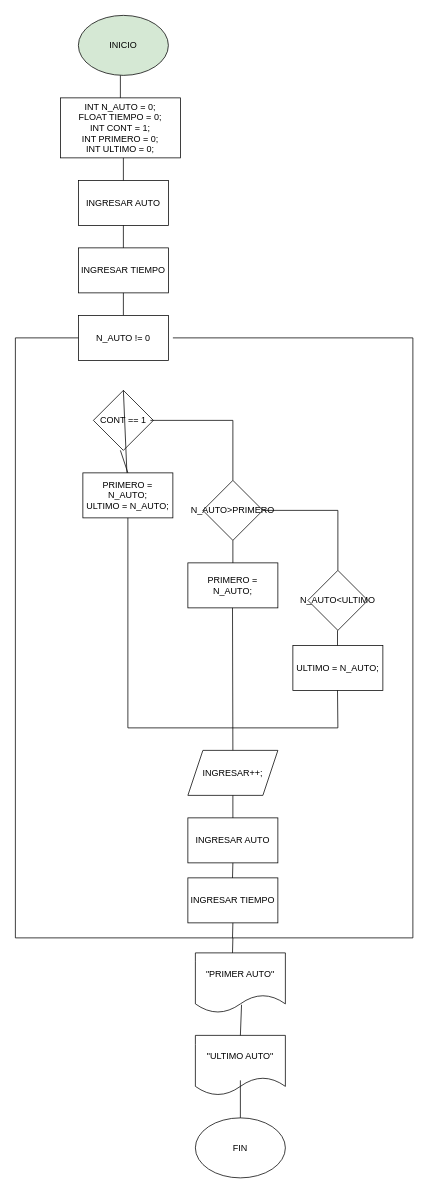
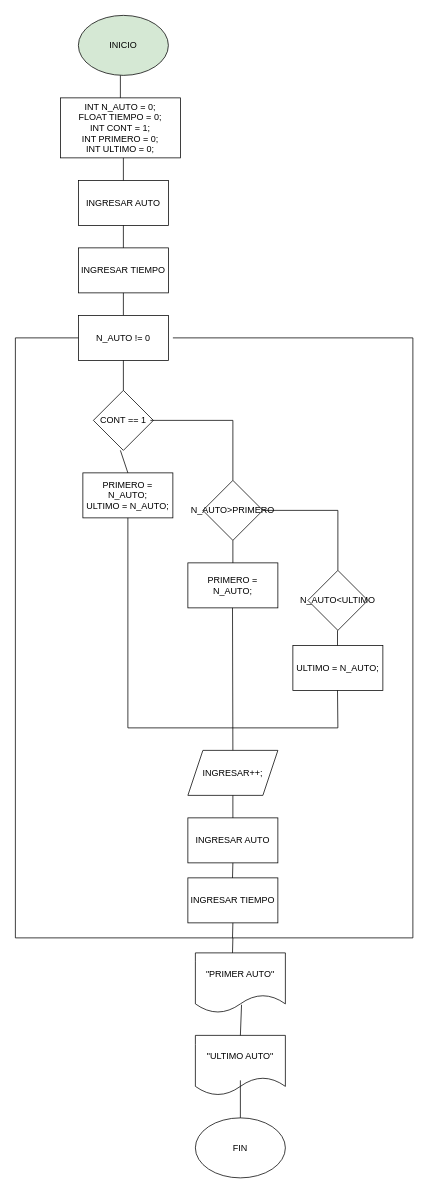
  <mxCell id="0" />
  <mxCell id="1" parent="0" />
  <mxCell id="2" value="INICIO" style="ellipse;whiteSpace=wrap;html=1;fillColor=#d5e8d4;" vertex="1" parent="1"><mxGeometry x="104" y="20" width="120" height="80" as="geometry" /></mxCell>
  <mxCell id="3" value="INT N_AUTO = 0;&lt;br&gt;FLOAT TIEMPO = 0;&lt;br&gt;INT CONT = 1;&lt;br&gt;INT PRIMERO = 0;&lt;br&gt;INT ULTIMO = 0;&lt;br&gt;" style="rounded=0;whiteSpace=wrap;html=1;" vertex="1" parent="1"><mxGeometry x="80" width="160" height="80" as="geometry" y="130" /></mxCell>
  <mxCell id="4" value="" style="endArrow=none;html=1;rounded=0;exitX=0.5;exitY=0;exitDx=0;exitDy=0;" edge="1" parent="1" source="3"><mxGeometry width="50" height="50" relative="1" as="geometry"><mxPoint x="110" y="150" as="sourcePoint" /><mxPoint x="160" y="100" as="targetPoint" /></mxGeometry></mxCell>
  <mxCell id="5" value="INGRESAR AUTO" style="rounded=0;whiteSpace=wrap;html=1;" vertex="1" parent="1"><mxGeometry x="104" y="240" width="120" height="60" as="geometry" /></mxCell>
  <mxCell id="6" value="INGRESAR TIEMPO" style="rounded=0;whiteSpace=wrap;html=1;" vertex="1" parent="1"><mxGeometry x="104" y="330" width="120" height="60" as="geometry" /></mxCell>
  <mxCell id="7" value="" style="endArrow=none;html=1;rounded=0;exitX=0.5;exitY=0;exitDx=0;exitDy=0;" edge="1" parent="1" source="5"><mxGeometry width="50" height="50" relative="1" as="geometry"><mxPoint x="120" y="260" as="sourcePoint" /><mxPoint x="164" y="210" as="targetPoint" /></mxGeometry></mxCell>
  <mxCell id="8" value="" style="endArrow=none;html=1;rounded=0;exitX=0.5;exitY=0;exitDx=0;exitDy=0;" edge="1" parent="1"><mxGeometry width="50" height="50" relative="1" as="geometry"><mxPoint x="164" y="330" as="sourcePoint" /><mxPoint x="164" y="300" as="targetPoint" /></mxGeometry></mxCell>
  <mxCell id="9" value="" style="endArrow=none;html=1;rounded=0;" edge="1" parent="1"><mxGeometry width="50" height="50" relative="1" as="geometry"><mxPoint x="164" y="420" as="sourcePoint" /><mxPoint x="164" y="390" as="targetPoint" /></mxGeometry></mxCell>
  <mxCell id="10" value="N_AUTO != 0" style="rounded=0;whiteSpace=wrap;html=1;" vertex="1" parent="1"><mxGeometry x="104" y="420" width="120" height="60" as="geometry" /></mxCell>
  <mxCell id="11" value="CONT == 1" style="rhombus;whiteSpace=wrap;html=1;" vertex="1" parent="1"><mxGeometry x="124" y="520" width="80" height="80" as="geometry" /></mxCell>
- <mxCell id="12" value="" style="endArrow=none;html=1;rounded=0;exitX=0.5;exitY=0;exitDx=0;exitDy=0;" edge="1" parent="1" source="11" target="13"><mxGeometry width="50" height="50" relative="1" as="geometry"><mxPoint x="120" y="530" as="sourcePoint" /><mxPoint x="170" y="480" as="targetPoint" /></mxGeometry></mxCell>
+ <mxCell id="12" value="" style="endArrow=none;html=1;rounded=0;exitX=0.5;exitY=0;exitDx=0;exitDy=0;entryX=0.5;entryY=1;entryDx=0;entryDy=0;" edge="1" parent="1" source="11" target="10"><mxGeometry width="50" height="50" relative="1" as="geometry"><mxPoint x="120" y="530" as="sourcePoint" /><mxPoint x="170" y="480" as="targetPoint" /></mxGeometry></mxCell>
  <mxCell id="13" value="PRIMERO = N_AUTO;&lt;br&gt;ULTIMO = N_AUTO;" style="rounded=0;whiteSpace=wrap;html=1;" vertex="1" parent="1"><mxGeometry x="110" y="630" width="120" height="60" as="geometry" /></mxCell>
  <mxCell id="14" value="" style="endArrow=none;html=1;rounded=0;exitX=0.5;exitY=0;exitDx=0;exitDy=0;" edge="1" parent="1" source="13"><mxGeometry width="50" height="50" relative="1" as="geometry"><mxPoint x="110" y="650" as="sourcePoint" /><mxPoint x="160" y="600" as="targetPoint" /></mxGeometry></mxCell>
  <mxCell id="15" value="" style="endArrow=none;html=1;rounded=0;" edge="1" parent="1"><mxGeometry width="50" height="50" relative="1" as="geometry"><mxPoint x="200" y="560" as="sourcePoint" /><mxPoint x="310" y="640" as="targetPoint" /><Array as="points"><mxPoint x="310" y="560" /></Array></mxGeometry></mxCell>
  <mxCell id="16" value="N_AUTO&amp;gt;PRIMERO" style="rhombus;whiteSpace=wrap;html=1;" vertex="1" parent="1"><mxGeometry x="270" y="640" width="80" height="80" as="geometry" /></mxCell>
  <mxCell id="17" value="PRIMERO = N_AUTO;" style="rounded=0;whiteSpace=wrap;html=1;" vertex="1" parent="1"><mxGeometry x="250" y="750" width="120" height="60" as="geometry" /></mxCell>
  <mxCell id="18" value="" style="endArrow=none;html=1;rounded=0;exitX=0.5;exitY=0;exitDx=0;exitDy=0;" edge="1" parent="1" source="17"><mxGeometry width="50" height="50" relative="1" as="geometry"><mxPoint x="260" y="770" as="sourcePoint" /><mxPoint x="310" y="720" as="targetPoint" /></mxGeometry></mxCell>
  <mxCell id="19" value="" style="endArrow=none;html=1;rounded=0;" edge="1" parent="1"><mxGeometry width="50" height="50" relative="1" as="geometry"><mxPoint x="350" y="680" as="sourcePoint" /><mxPoint x="450" y="760" as="targetPoint" /><Array as="points"><mxPoint x="450" y="680" /></Array></mxGeometry></mxCell>
  <mxCell id="20" value="N_AUTO&amp;lt;ULTIMO" style="rhombus;whiteSpace=wrap;html=1;" vertex="1" parent="1"><mxGeometry x="410" y="760" width="80" height="80" as="geometry" /></mxCell>
  <mxCell id="21" value="" style="endArrow=none;html=1;rounded=0;exitX=0.5;exitY=0;exitDx=0;exitDy=0;" edge="1" parent="1"><mxGeometry width="50" height="50" relative="1" as="geometry"><mxPoint x="449.5" y="870" as="sourcePoint" /><mxPoint x="449.5" y="840" as="targetPoint" /></mxGeometry></mxCell>
  <mxCell id="22" value="ULTIMO = N_AUTO;" style="rounded=0;whiteSpace=wrap;html=1;" vertex="1" parent="1"><mxGeometry x="390" y="860" width="120" height="60" as="geometry" /></mxCell>
  <mxCell id="23" value="" style="endArrow=none;html=1;rounded=0;entryX=0;entryY=0.5;entryDx=0;entryDy=0;" edge="1" parent="1" target="10"><mxGeometry width="50" height="50" relative="1" as="geometry"><mxPoint x="20" y="1250" as="sourcePoint" /><mxPoint x="100" y="440" as="targetPoint" /><Array as="points"><mxPoint x="20" y="450" /></Array></mxGeometry></mxCell>
  <mxCell id="24" value="" style="endArrow=none;html=1;rounded=0;" edge="1" parent="1"><mxGeometry width="50" height="50" relative="1" as="geometry"><mxPoint x="170" y="970" as="sourcePoint" /><mxPoint x="170" y="690" as="targetPoint" /></mxGeometry></mxCell>
  <mxCell id="25" value="" style="endArrow=none;html=1;rounded=0;" edge="1" parent="1"><mxGeometry width="50" height="50" relative="1" as="geometry"><mxPoint x="310" y="1000" as="sourcePoint" /><mxPoint x="309.5" y="810" as="targetPoint" /></mxGeometry></mxCell>
  <mxCell id="26" value="" style="endArrow=none;html=1;rounded=0;" edge="1" parent="1"><mxGeometry width="50" height="50" relative="1" as="geometry"><mxPoint x="450" y="970" as="sourcePoint" /><mxPoint x="449.5" y="920" as="targetPoint" /></mxGeometry></mxCell>
  <mxCell id="27" value="" style="endArrow=none;html=1;rounded=0;" edge="1" parent="1"><mxGeometry width="50" height="50" relative="1" as="geometry"><mxPoint x="170" y="970" as="sourcePoint" /><mxPoint x="450" y="970" as="targetPoint" /></mxGeometry></mxCell>
  <mxCell id="28" value="INGRESAR++;" style="shape=parallelogram;perimeter=parallelogramPerimeter;whiteSpace=wrap;html=1;fixedSize=1;" vertex="1" parent="1"><mxGeometry x="250" y="1000" width="120" height="60" as="geometry" /></mxCell>
  <mxCell id="29" value="INGRESAR AUTO" style="rounded=0;whiteSpace=wrap;html=1;" vertex="1" parent="1"><mxGeometry x="250" y="1090" width="120" height="60" as="geometry" /></mxCell>
  <mxCell id="30" value="" style="endArrow=none;html=1;rounded=0;exitX=0.5;exitY=0;exitDx=0;exitDy=0;" edge="1" parent="1" source="29"><mxGeometry width="50" height="50" relative="1" as="geometry"><mxPoint x="260" y="1110" as="sourcePoint" /><mxPoint x="310" y="1060" as="targetPoint" /></mxGeometry></mxCell>
  <mxCell id="31" value="INGRESAR TIEMPO" style="rounded=0;whiteSpace=wrap;html=1;" vertex="1" parent="1"><mxGeometry x="250" y="1170" width="120" height="60" as="geometry" /></mxCell>
  <mxCell id="32" value="" style="endArrow=none;html=1;rounded=0;exitX=0.5;exitY=0;exitDx=0;exitDy=0;" edge="1" parent="1"><mxGeometry width="50" height="50" relative="1" as="geometry"><mxPoint x="309.5" y="1170" as="sourcePoint" /><mxPoint x="310" y="1150" as="targetPoint" /></mxGeometry></mxCell>
  <mxCell id="33" value="" style="endArrow=none;html=1;rounded=0;" edge="1" parent="1"><mxGeometry width="50" height="50" relative="1" as="geometry"><mxPoint x="230" y="450" as="sourcePoint" /><mxPoint x="550" y="450" as="targetPoint" /></mxGeometry></mxCell>
  <mxCell id="34" value="" style="endArrow=none;html=1;rounded=0;" edge="1" parent="1"><mxGeometry width="50" height="50" relative="1" as="geometry"><mxPoint x="550" y="1250" as="sourcePoint" /><mxPoint x="550" y="450" as="targetPoint" /></mxGeometry></mxCell>
  <mxCell id="35" value="" style="endArrow=none;html=1;rounded=0;" edge="1" parent="1"><mxGeometry width="50" height="50" relative="1" as="geometry"><mxPoint x="20" y="1250" as="sourcePoint" /><mxPoint x="550" y="1250" as="targetPoint" /></mxGeometry></mxCell>
  <mxCell id="36" value="" style="endArrow=none;html=1;rounded=0;exitX=0.5;exitY=0;exitDx=0;exitDy=0;" edge="1" parent="1"><mxGeometry width="50" height="50" relative="1" as="geometry"><mxPoint x="309.5" y="1250" as="sourcePoint" /><mxPoint x="310" y="1230" as="targetPoint" /></mxGeometry></mxCell>
  <mxCell id="37" value="" style="endArrow=none;html=1;rounded=0;exitX=0.5;exitY=0;exitDx=0;exitDy=0;" edge="1" parent="1"><mxGeometry width="50" height="50" relative="1" as="geometry"><mxPoint x="309.5" y="1270" as="sourcePoint" /><mxPoint x="310" y="1250" as="targetPoint" /></mxGeometry></mxCell>
  <mxCell id="38" value="&quot;PRIMER AUTO&quot;" style="shape=document;whiteSpace=wrap;html=1;boundedLbl=1;" vertex="1" parent="1"><mxGeometry x="260" y="1270" width="120" height="80" as="geometry" /></mxCell>
  <mxCell id="39" value="&quot;ULTIMO AUTO&quot;" style="shape=document;whiteSpace=wrap;html=1;boundedLbl=1;" vertex="1" parent="1"><mxGeometry x="260" y="1380" width="120" height="80" as="geometry" /></mxCell>
  <mxCell id="40" value="" style="endArrow=none;html=1;rounded=0;exitX=0.5;exitY=0;exitDx=0;exitDy=0;entryX=0.513;entryY=0.865;entryDx=0;entryDy=0;entryPerimeter=0;" edge="1" parent="1" source="39" target="38"><mxGeometry width="50" height="50" relative="1" as="geometry"><mxPoint x="280" y="1390" as="sourcePoint" /><mxPoint x="330" y="1340" as="targetPoint" /></mxGeometry></mxCell>
  <mxCell id="41" value="FIN" style="ellipse;whiteSpace=wrap;html=1;" vertex="1" parent="1"><mxGeometry x="260" y="1490" width="120" height="80" as="geometry" /></mxCell>
  <mxCell id="42" value="" style="endArrow=none;html=1;rounded=0;exitX=0.5;exitY=0;exitDx=0;exitDy=0;" edge="1" parent="1" source="41"><mxGeometry width="50" height="50" relative="1" as="geometry"><mxPoint x="280" y="1500" as="sourcePoint" /><mxPoint x="320" y="1440" as="targetPoint" /></mxGeometry></mxCell>
